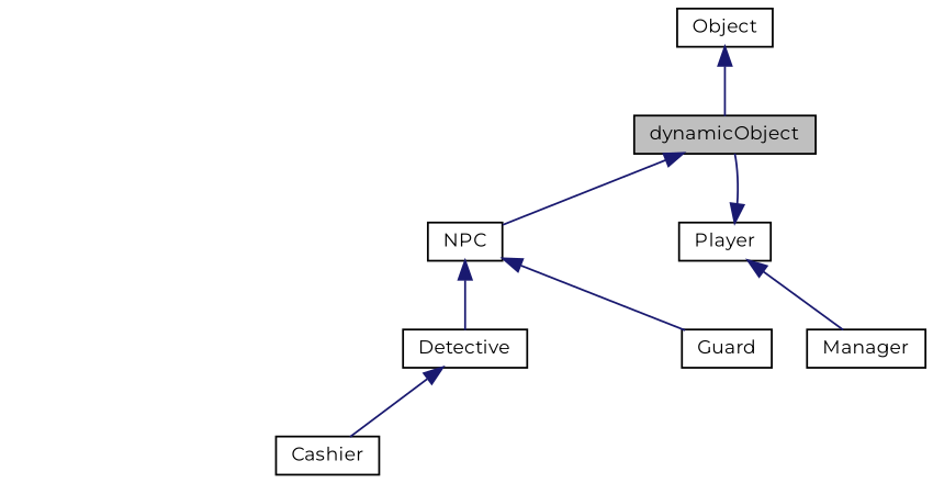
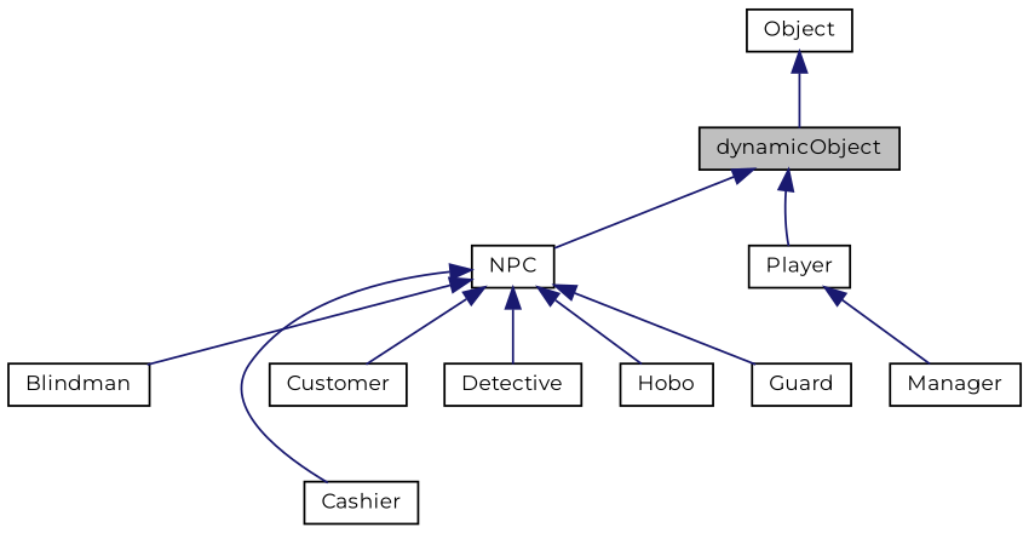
  digraph {
    fontname=Montserrat
    node [color=black fontname=Montserrat fontsize=10 shape=record]
    edge [color=midnightblue dir=back fontname=Montserrat fontsize=10 labelfontname=Helvetica labelfontsize=10 style=solid]
    n1 [fillcolor=grey75 fontcolor=black height=0.2 label=dynamicObject style=filled width=0.4]
    n2 [height=0.2 label=NPC width=0.4]
    n3 [height=0.2 label=Player width=0.4]
+   n4 [height=0.2 label=Blindman width=0.4]
    n5 [height=0.2 label=Cashier width=0.4]
+   n6 [height=0.2 label=Customer width=0.4]
    n7 [height=0.2 label=Detective width=0.4]
+   n8 [height=0.2 label=Hobo width=0.4]
    n9 [height=0.2 label=Guard width=0.4]
    n10 [height=0.2 label=Manager width=0.4]
    n11 [height=0.2 label=Object width=0.4]
    n1 -> n2
-   n3 -> n1
-   n7 -> n5
+   n1 -> n3
+   n2 -> n4
+   n2 -> n5
+   n2 -> n6
    n2 -> n7
+   n2 -> n8
    n2 -> n9
    n3 -> n10
    n11 -> n1
  }
